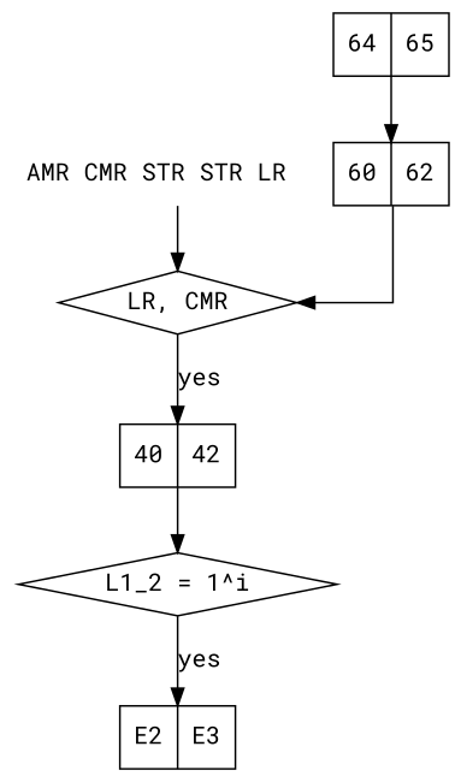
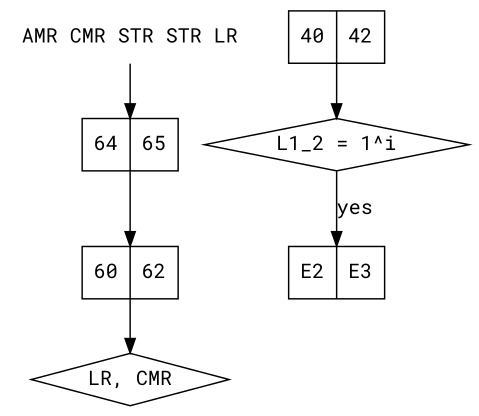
  digraph {
    fontname="Roboto Mono"
    splines=ortho
    node [fontname="Roboto Mono" shape=record]
    edge [fontname="Roboto Mono"]
    n1 [label="AMR CMR STR STR LR" shape=none]
    n2 [label="64|65"]
    n3 [label="60|62"]
    n4 [label="LR, CMR" shape=diamond]
    n5 [label="40|42"]
    n6 [label="L1_2 = 1^i" shape=diamond]
    n7 [label="E2|E3"]
-   n1 -> n4
+   n1 -> n2
    n2 -> n3
    n3 -> n4
-   n4 -> n5 [label=yes]
    n5 -> n6
    n6 -> n7 [label=yes]
  }
